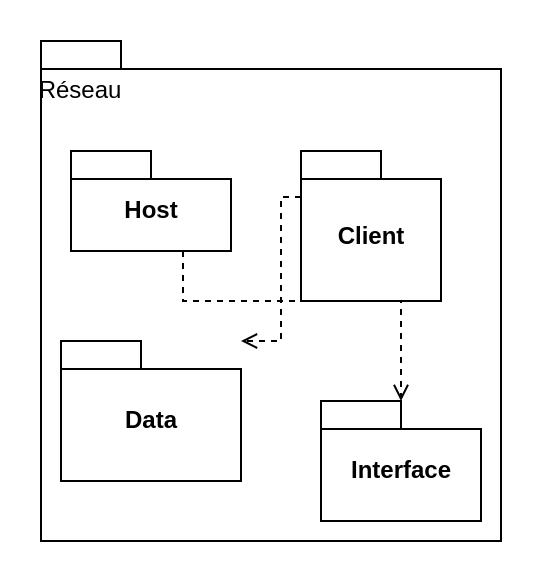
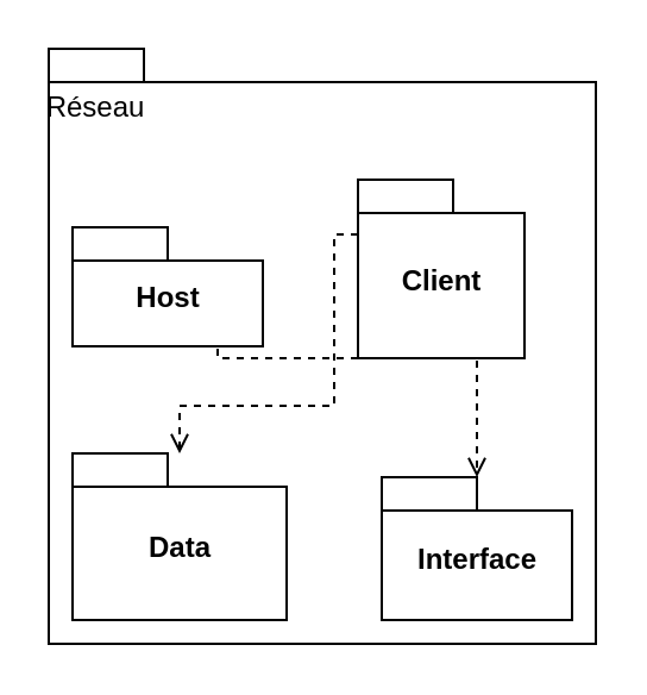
  <mxCell id="0" />
  <mxCell id="1" parent="0" />
  <mxCell id="2" value="" style="shape=folder;fontStyle=1;spacingTop=10;tabWidth=40;tabHeight=14;tabPosition=left;html=1;align=left;" vertex="1" parent="1"><mxGeometry x="20" y="20" width="230" height="250" as="geometry" /></mxCell>
- <mxCell id="3" value="&lt;div align=&quot;center&quot;&gt;Host&lt;/div&gt;" style="shape=folder;fontStyle=1;spacingTop=10;tabWidth=40;tabHeight=14;tabPosition=left;html=1;align=center;" vertex="1" parent="1"><mxGeometry x="35" y="75" width="80" height="50" as="geometry" /></mxCell>
+ <mxCell id="3" value="&lt;div align=&quot;center&quot;&gt;Host&lt;/div&gt;" style="shape=folder;fontStyle=1;spacingTop=10;tabWidth=40;tabHeight=14;tabPosition=left;html=1;align=center;" vertex="1" parent="1"><mxGeometry x="30" y="95" width="80" height="50" as="geometry" /></mxCell>
  <mxCell id="4" value="" style="edgeStyle=orthogonalEdgeStyle;rounded=0;orthogonalLoop=1;jettySize=auto;html=1;dashed=1;startArrow=none;startFill=0;endArrow=open;endFill=0;" edge="1" parent="1" source="5" target="6"><mxGeometry relative="1" as="geometry"><Array as="points"><mxPoint x="140" y="98" /><mxPoint x="140" y="170" /><mxPoint x="75" y="170" /></Array></mxGeometry></mxCell>
  <mxCell id="5" value="&lt;div align=&quot;center&quot;&gt;Client&lt;/div&gt;" style="shape=folder;fontStyle=1;spacingTop=10;tabWidth=40;tabHeight=14;tabPosition=left;html=1;align=center;" vertex="1" parent="1"><mxGeometry x="150" y="75" width="70" height="75" as="geometry" /></mxCell>
- <mxCell id="6" value="&lt;div align=&quot;center&quot;&gt;Data&lt;/div&gt;" style="shape=folder;fontStyle=1;spacingTop=10;tabWidth=40;tabHeight=14;tabPosition=left;html=1;align=center;" vertex="1" parent="1"><mxGeometry x="30" y="170" width="90" height="70" as="geometry" /></mxCell>
+ <mxCell id="6" value="&lt;div align=&quot;center&quot;&gt;Data&lt;/div&gt;" style="shape=folder;fontStyle=1;spacingTop=10;tabWidth=40;tabHeight=14;tabPosition=left;html=1;align=center;" vertex="1" parent="1"><mxGeometry x="30" y="190" width="90" height="70" as="geometry" /></mxCell>
  <mxCell id="7" value="Réseau " style="text;html=1;strokeColor=none;fillColor=none;align=center;verticalAlign=middle;whiteSpace=wrap;rounded=0;" vertex="1" parent="1"><mxGeometry x="20" y="40" width="40" height="10" as="geometry" /></mxCell>
  <mxCell id="8" value="Interface" style="shape=folder;fontStyle=1;spacingTop=10;tabWidth=40;tabHeight=14;tabPosition=left;html=1;align=center;" vertex="1" parent="1"><mxGeometry x="160" y="200" width="80" height="60" as="geometry" /></mxCell>
  <mxCell id="9" value="" style="edgeStyle=orthogonalEdgeStyle;rounded=0;orthogonalLoop=1;jettySize=auto;html=1;dashed=1;startArrow=none;startFill=0;endArrow=open;endFill=0;exitX=0.7;exitY=1;exitDx=0;exitDy=0;exitPerimeter=0;" edge="1" parent="1" source="3"><mxGeometry relative="1" as="geometry"><mxPoint x="200" y="160" as="sourcePoint" /><mxPoint x="200" y="200" as="targetPoint" /><Array as="points"><mxPoint x="91" y="150" /><mxPoint x="200" y="150" /></Array></mxGeometry></mxCell>
